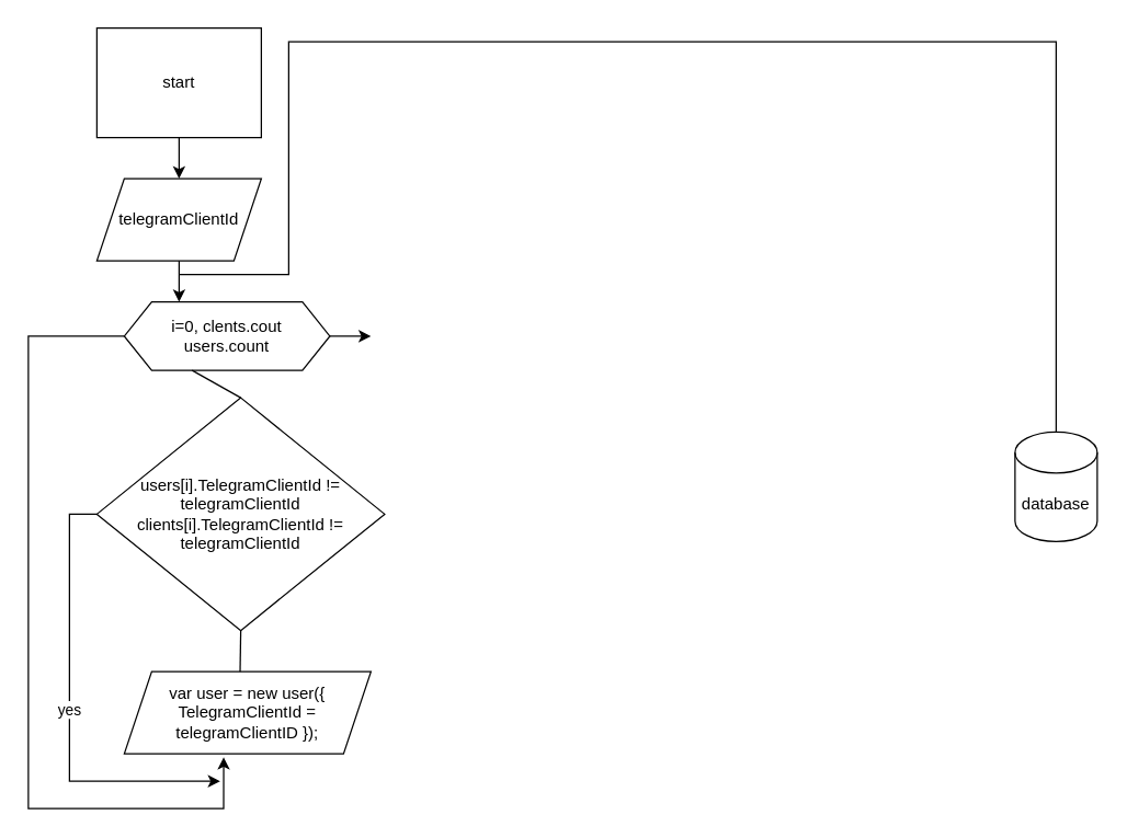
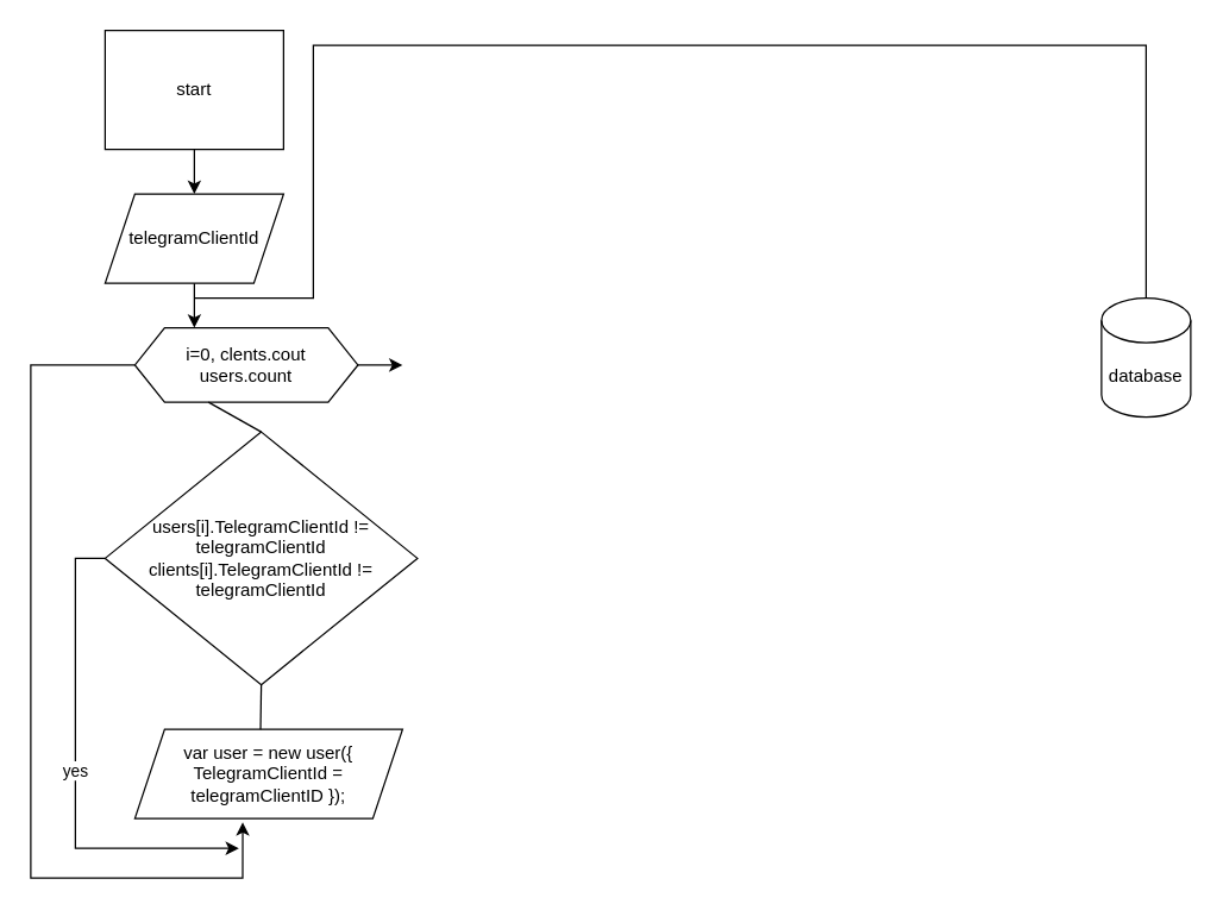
  <mxCell id="0" />
  <mxCell id="1" parent="0" />
  <mxCell id="2" value="start" style="whiteSpace=wrap;html=1;rounded=0;" vertex="1" parent="1"><mxGeometry x="70" y="20" width="120" height="80" as="geometry" /></mxCell>
  <mxCell id="3" value="" style="endArrow=classic;html=1;rounded=0;exitX=0.5;exitY=1;exitDx=0;exitDy=0;entryX=0.5;entryY=0;entryDx=0;entryDy=0;" edge="1" parent="1" source="2" target="4"><mxGeometry width="50" height="50" relative="1" as="geometry"><mxPoint x="410" y="260" as="sourcePoint" /><mxPoint x="390" y="150" as="targetPoint" /></mxGeometry></mxCell>
  <mxCell id="4" value="telegramClientId" style="shape=parallelogram;perimeter=parallelogramPerimeter;whiteSpace=wrap;html=1;fixedSize=1;" vertex="1" parent="1"><mxGeometry x="70" y="130" width="120" height="60" as="geometry" /></mxCell>
  <mxCell id="5" value="" style="endArrow=classic;html=1;rounded=0;exitX=0.5;exitY=1;exitDx=0;exitDy=0;" edge="1" parent="1" source="4"><mxGeometry width="50" height="50" relative="1" as="geometry"><mxPoint x="410" y="260" as="sourcePoint" /><mxPoint x="130" y="220" as="targetPoint" /></mxGeometry></mxCell>
  <mxCell id="6" style="edgeStyle=orthogonalEdgeStyle;rounded=0;orthogonalLoop=1;jettySize=auto;html=1;exitX=1;exitY=0.5;exitDx=0;exitDy=0;" edge="1" parent="1" source="8"><mxGeometry relative="1" as="geometry"><mxPoint x="270" y="245" as="targetPoint" /></mxGeometry></mxCell>
  <mxCell id="7" style="edgeStyle=orthogonalEdgeStyle;rounded=0;orthogonalLoop=1;jettySize=auto;html=1;exitX=0;exitY=0.5;exitDx=0;exitDy=0;entryX=0.403;entryY=1.042;entryDx=0;entryDy=0;entryPerimeter=0;" edge="1" parent="1" source="8" target="11"><mxGeometry relative="1" as="geometry"><mxPoint x="162" y="570" as="targetPoint" /><Array as="points"><mxPoint x="20" y="245" /><mxPoint x="20" y="590" /><mxPoint x="163" y="590" /></Array></mxGeometry></mxCell>
  <mxCell id="8" value="i=0, clents.cout&lt;br&gt;users.count" style="shape=hexagon;perimeter=hexagonPerimeter2;whiteSpace=wrap;html=1;fixedSize=1;" vertex="1" parent="1"><mxGeometry x="90" y="220" width="150" height="50" as="geometry" /></mxCell>
  <mxCell id="9" value="yes" style="edgeStyle=orthogonalEdgeStyle;rounded=0;orthogonalLoop=1;jettySize=auto;html=1;exitX=0;exitY=0.5;exitDx=0;exitDy=0;" edge="1" parent="1" source="10"><mxGeometry relative="1" as="geometry"><mxPoint x="160" y="570" as="targetPoint" /><Array as="points"><mxPoint x="50" y="375" /><mxPoint x="50" y="570" /></Array></mxGeometry></mxCell>
  <mxCell id="10" value="users[i].TelegramClientId != telegramClientId&lt;br&gt;clients[i].TelegramClientId != telegramClientId" style="rhombus;whiteSpace=wrap;html=1;" vertex="1" parent="1"><mxGeometry x="70" y="290" width="210" height="170" as="geometry" /></mxCell>
  <mxCell id="11" value="var user = new user({&lt;br&gt;TelegramClientId = telegramClientID });" style="shape=parallelogram;perimeter=parallelogramPerimeter;whiteSpace=wrap;html=1;fixedSize=1;" vertex="1" parent="1"><mxGeometry x="90" y="490" width="180" height="60" as="geometry" /></mxCell>
- <mxCell id="12" value="database" style="shape=cylinder3;whiteSpace=wrap;html=1;boundedLbl=1;backgroundOutline=1;size=15;" vertex="1" parent="1"><mxGeometry x="740" y="315" width="60" height="80" as="geometry" /></mxCell>
+ <mxCell id="12" value="database" style="shape=cylinder3;whiteSpace=wrap;html=1;boundedLbl=1;backgroundOutline=1;size=15;" vertex="1" parent="1"><mxGeometry x="740" y="200" width="60" height="80" as="geometry" /></mxCell>
  <mxCell id="13" value="" style="endArrow=none;html=1;rounded=0;entryX=0.5;entryY=0;entryDx=0;entryDy=0;entryPerimeter=0;" edge="1" parent="1" target="12"><mxGeometry width="50" height="50" relative="1" as="geometry"><mxPoint x="130" y="200" as="sourcePoint" /><mxPoint x="460" y="210" as="targetPoint" /><Array as="points"><mxPoint x="210" y="200" /><mxPoint x="210" y="30" /><mxPoint x="770" y="30" /></Array></mxGeometry></mxCell>
  <mxCell id="14" value="" style="endArrow=none;html=1;rounded=0;exitX=0.5;exitY=0;exitDx=0;exitDy=0;" edge="1" parent="1" source="10"><mxGeometry width="50" height="50" relative="1" as="geometry"><mxPoint x="140" y="280" as="sourcePoint" /><mxPoint x="139.5" y="270" as="targetPoint" /><Array as="points" /></mxGeometry></mxCell>
  <mxCell id="15" value="" style="endArrow=none;html=1;rounded=0;entryX=0.5;entryY=1;entryDx=0;entryDy=0;" edge="1" parent="1" target="10"><mxGeometry width="50" height="50" relative="1" as="geometry"><mxPoint x="174.5" y="490" as="sourcePoint" /><mxPoint x="175" y="470" as="targetPoint" /></mxGeometry></mxCell>
